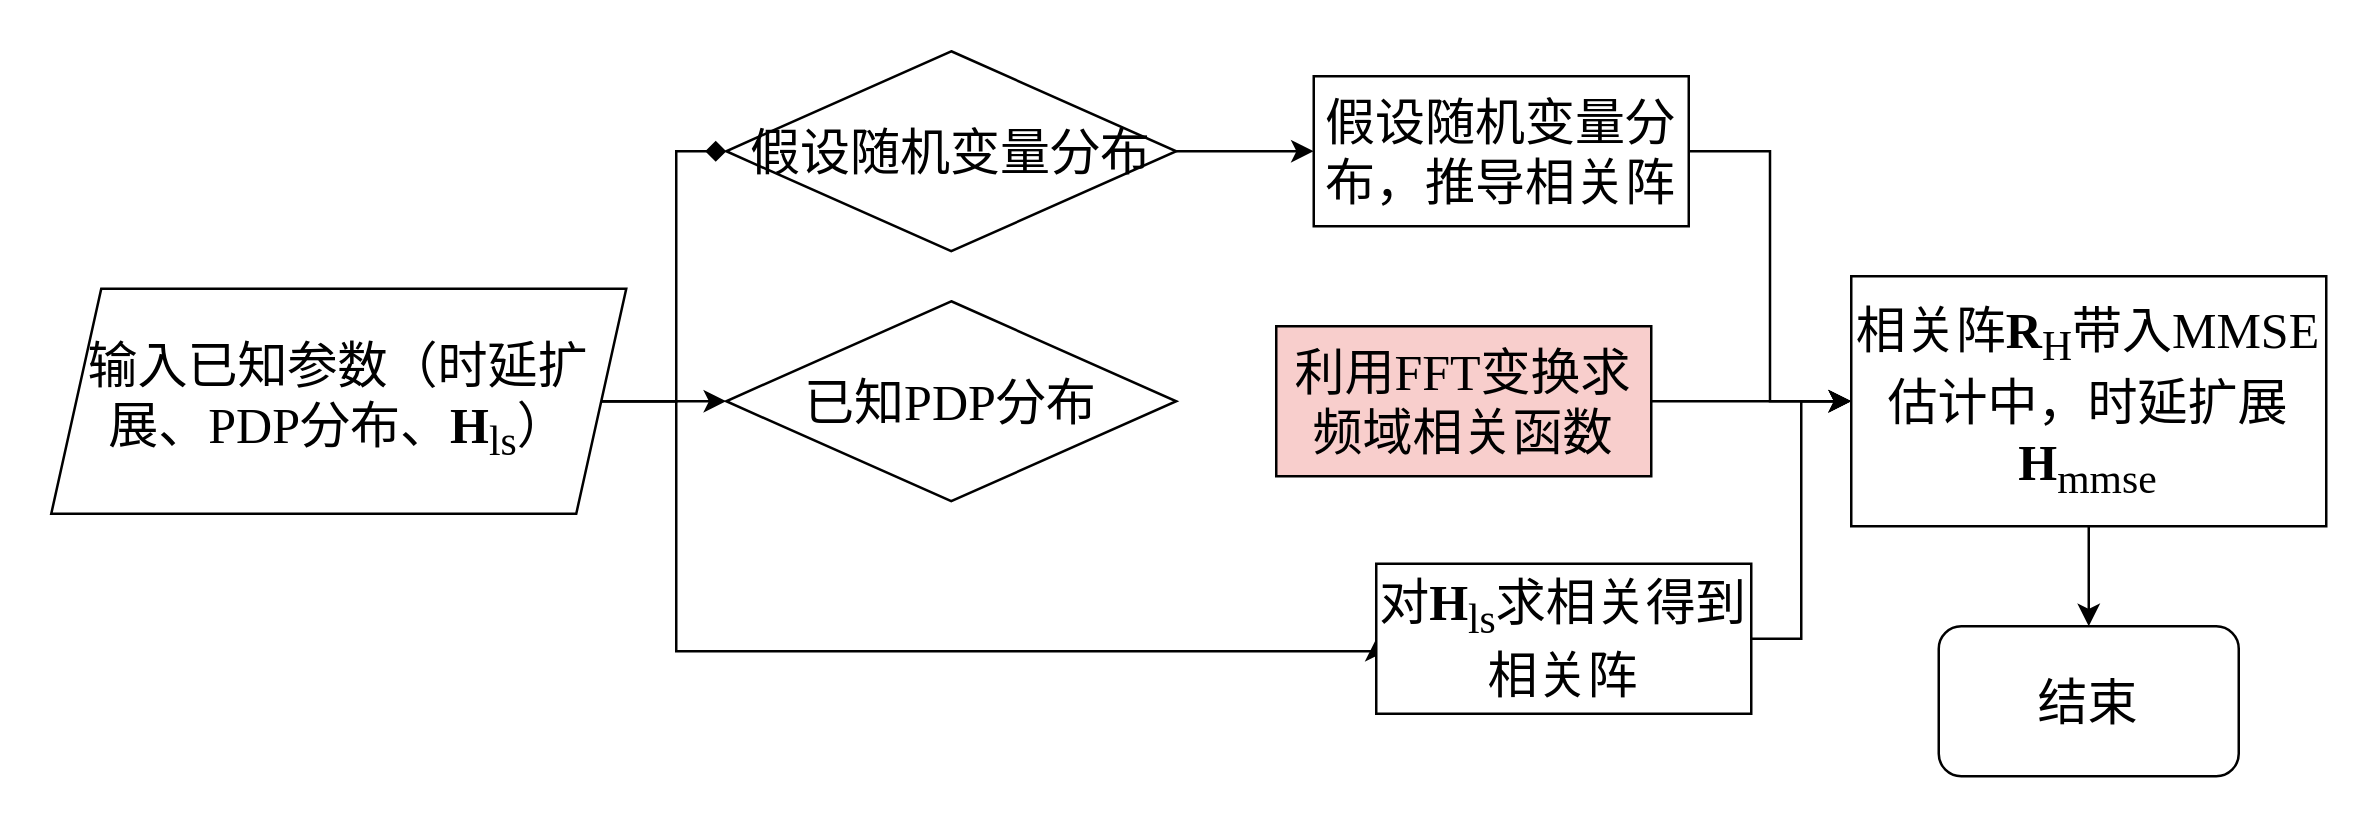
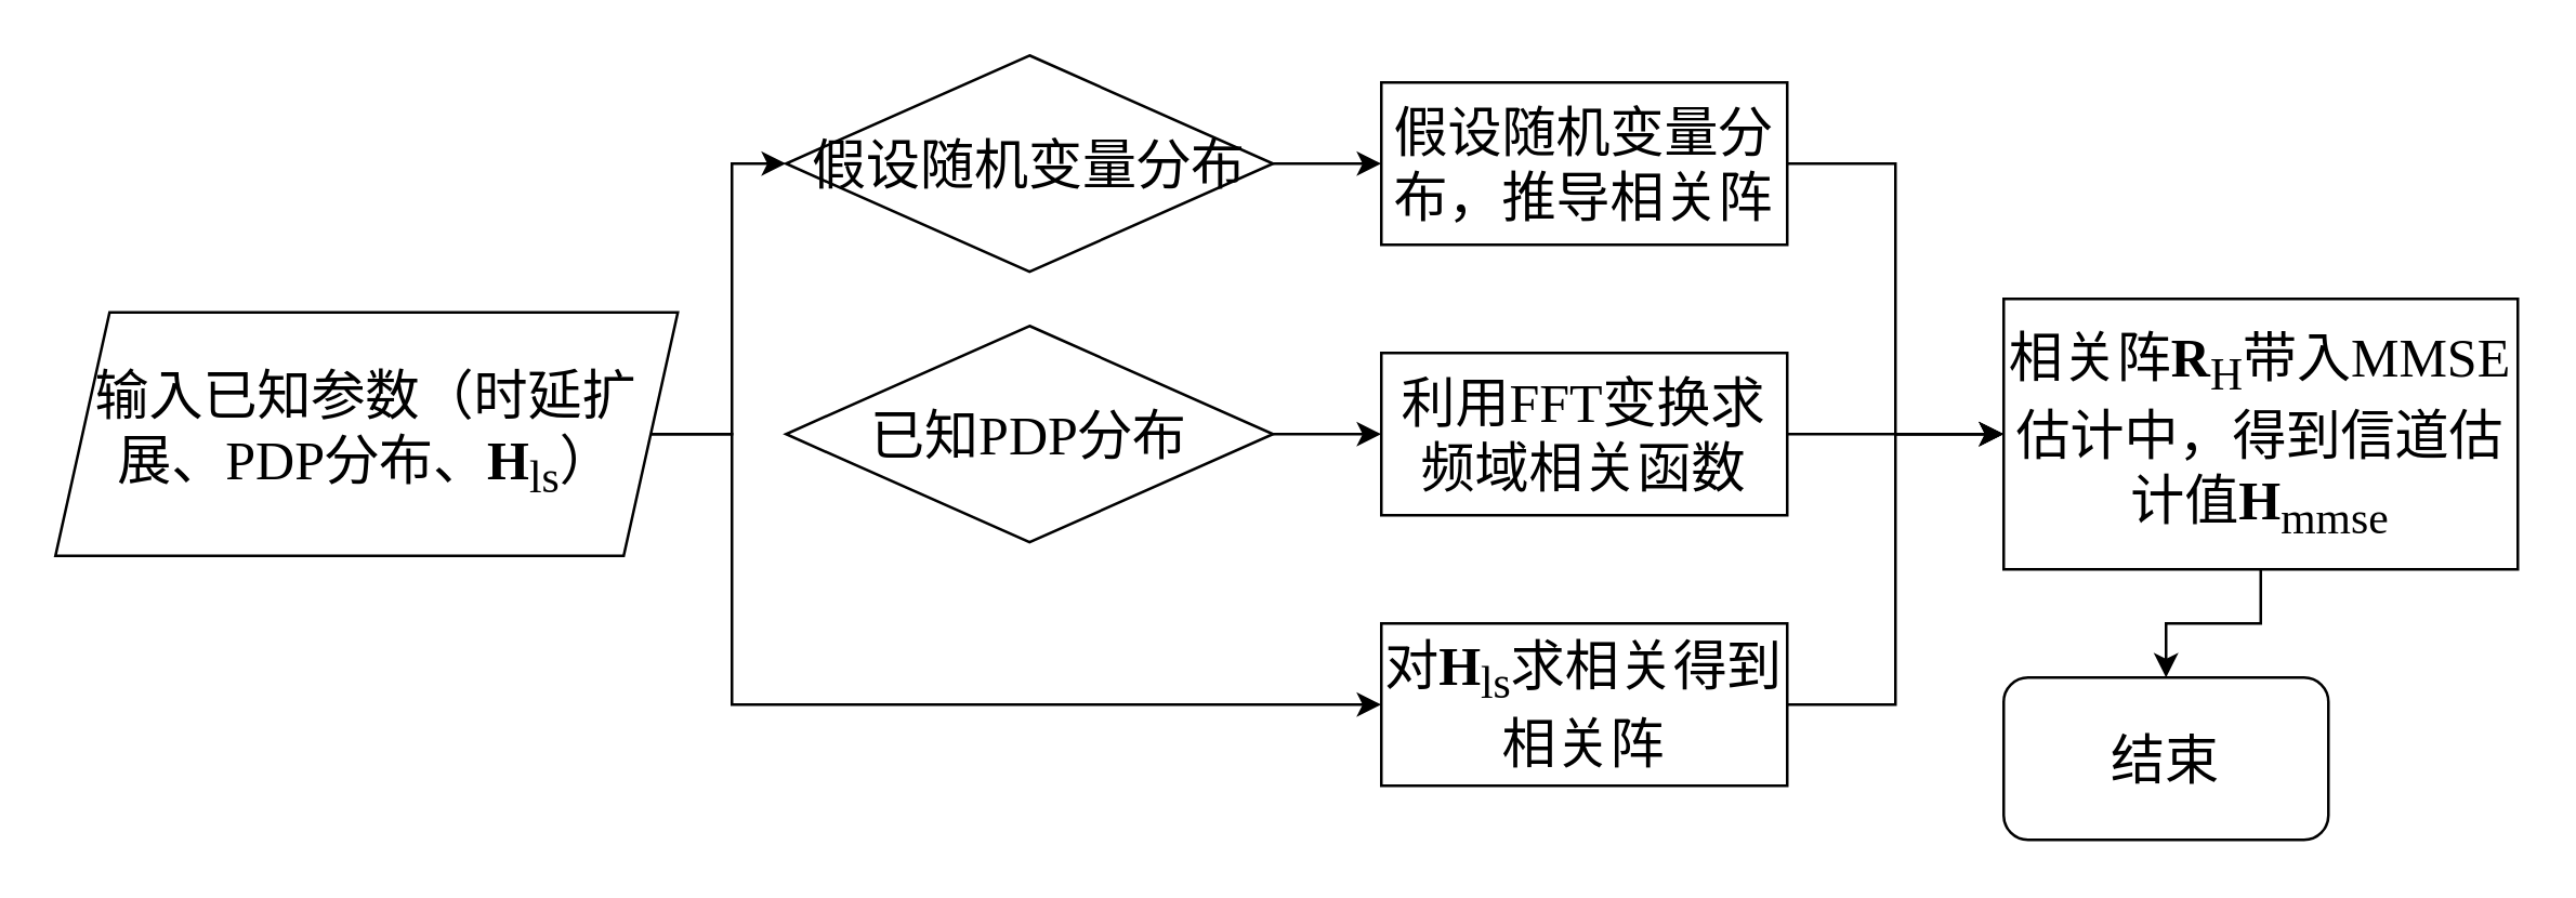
  <mxCell id="0" />
  <mxCell id="1" parent="0" />
- <mxCell id="2" style="edgeStyle=orthogonalEdgeStyle;rounded=0;orthogonalLoop=1;jettySize=auto;html=1;exitX=1;exitY=0.5;exitDx=0;exitDy=0;entryX=0;entryY=0.5;entryDx=0;entryDy=0;endArrow=diamond;" edge="1" parent="1" source="5" target="6"><mxGeometry relative="1" as="geometry" /></mxCell>
- <mxCell id="3" style="edgeStyle=orthogonalEdgeStyle;rounded=0;orthogonalLoop=1;jettySize=auto;html=1;exitX=1;exitY=0.5;exitDx=0;exitDy=0;entryX=0;entryY=0.5;entryDx=0;entryDy=0;" edge="1" parent="1" source="5" target="8"><mxGeometry relative="1" as="geometry" /></mxCell>
+ <mxCell id="2" style="edgeStyle=orthogonalEdgeStyle;rounded=0;orthogonalLoop=1;jettySize=auto;html=1;exitX=1;exitY=0.5;exitDx=0;exitDy=0;entryX=0;entryY=0.5;entryDx=0;entryDy=0;" edge="1" parent="1" source="5" target="6"><mxGeometry relative="1" as="geometry" /></mxCell>
  <mxCell id="4" style="edgeStyle=orthogonalEdgeStyle;rounded=0;orthogonalLoop=1;jettySize=auto;html=1;exitX=1;exitY=0.5;exitDx=0;exitDy=0;entryX=0;entryY=0.5;entryDx=0;entryDy=0;" edge="1" parent="1" source="5" target="15"><mxGeometry relative="1" as="geometry"><mxPoint x="270" y="270" as="targetPoint" /><Array as="points"><mxPoint x="270" y="160" /><mxPoint x="270" y="260" /></Array></mxGeometry></mxCell>
  <mxCell id="5" value="&lt;span style=&quot;font-family: &amp;quot;Times New Roman&amp;quot;; font-size: 20px;&quot;&gt;输入已知参数（时延扩展、PDP分布、&lt;b&gt;H&lt;/b&gt;&lt;sub&gt;ls&lt;/sub&gt;）&lt;/span&gt;" style="shape=parallelogram;perimeter=parallelogramPerimeter;whiteSpace=wrap;html=1;fixedSize=1;" vertex="1" parent="1"><mxGeometry x="20" y="115" width="230" height="90" as="geometry" /></mxCell>
  <mxCell id="6" value="&lt;span style=&quot;font-family: &amp;quot;Times New Roman&amp;quot;; font-size: 20px;&quot;&gt;假设随机变量分布&lt;/span&gt;" style="rhombus;whiteSpace=wrap;html=1;" vertex="1" parent="1"><mxGeometry x="290" y="20" width="180" height="80" as="geometry" /></mxCell>
+ <mxCell id="7" value="" style="edgeStyle=orthogonalEdgeStyle;rounded=0;orthogonalLoop=1;jettySize=auto;html=1;" edge="1" parent="1" source="8" target="13"><mxGeometry relative="1" as="geometry" /></mxCell>
  <mxCell id="8" value="&lt;span style=&quot;font-family: &amp;quot;Times New Roman&amp;quot;; font-size: 20px;&quot;&gt;已知PDP分布&lt;/span&gt;" style="rhombus;whiteSpace=wrap;html=1;" vertex="1" parent="1"><mxGeometry x="290" y="120" width="180" height="80" as="geometry" /></mxCell>
  <mxCell id="9" value="" style="endArrow=classic;html=1;rounded=0;exitX=1;exitY=0.5;exitDx=0;exitDy=0;entryX=0;entryY=0.5;entryDx=0;entryDy=0;" edge="1" parent="1" source="6" target="11"><mxGeometry width="50" height="50" relative="1" as="geometry"><mxPoint x="250" y="260" as="sourcePoint" /><mxPoint x="530" y="60" as="targetPoint" /></mxGeometry></mxCell>
  <mxCell id="10" style="edgeStyle=orthogonalEdgeStyle;rounded=0;orthogonalLoop=1;jettySize=auto;html=1;exitX=1;exitY=0.5;exitDx=0;exitDy=0;entryX=0;entryY=0.5;entryDx=0;entryDy=0;" edge="1" parent="1" source="11" target="18"><mxGeometry relative="1" as="geometry" /></mxCell>
- <mxCell id="11" value="&lt;font face=&quot;Times New Roman&quot;&gt;&lt;span style=&quot;font-size: 20px;&quot;&gt;假设随机变量分布，推导相关阵&lt;/span&gt;&lt;/font&gt;" style="rounded=0;whiteSpace=wrap;html=1;" vertex="1" parent="1"><mxGeometry x="525" y="30" width="150" height="60" as="geometry" /></mxCell>
+ <mxCell id="11" value="&lt;font face=&quot;Times New Roman&quot;&gt;&lt;span style=&quot;font-size: 20px;&quot;&gt;假设随机变量分布，推导相关阵&lt;/span&gt;&lt;/font&gt;" style="rounded=0;whiteSpace=wrap;html=1;" vertex="1" parent="1"><mxGeometry x="510" y="30" width="150" height="60" as="geometry" /></mxCell>
  <mxCell id="12" value="" style="edgeStyle=orthogonalEdgeStyle;rounded=0;orthogonalLoop=1;jettySize=auto;html=1;" edge="1" parent="1" source="13" target="18"><mxGeometry relative="1" as="geometry" /></mxCell>
- <mxCell id="13" value="&lt;font face=&quot;Times New Roman&quot;&gt;&lt;span style=&quot;font-size: 20px;&quot;&gt;利用FFT变换求频域相关函数&lt;/span&gt;&lt;/font&gt;" style="rounded=0;whiteSpace=wrap;html=1;fillColor=#f8cecc;" vertex="1" parent="1"><mxGeometry x="510" y="130" width="150" height="60" as="geometry" /></mxCell>
+ <mxCell id="13" value="&lt;font face=&quot;Times New Roman&quot;&gt;&lt;span style=&quot;font-size: 20px;&quot;&gt;利用FFT变换求频域相关函数&lt;/span&gt;&lt;/font&gt;" style="rounded=0;whiteSpace=wrap;html=1;" vertex="1" parent="1"><mxGeometry x="510" y="130" width="150" height="60" as="geometry" /></mxCell>
  <mxCell id="14" style="edgeStyle=orthogonalEdgeStyle;rounded=0;orthogonalLoop=1;jettySize=auto;html=1;exitX=1;exitY=0.5;exitDx=0;exitDy=0;entryX=0;entryY=0.5;entryDx=0;entryDy=0;" edge="1" parent="1" source="15" target="18"><mxGeometry relative="1" as="geometry" /></mxCell>
- <mxCell id="15" value="&lt;span style=&quot;font-family: &amp;quot;Times New Roman&amp;quot;; font-size: 20px;&quot;&gt;对&lt;/span&gt;&lt;font style=&quot;font-size: 20px;&quot;&gt;&lt;span style=&quot;font-family: &amp;quot;Times New Roman&amp;quot;;&quot;&gt;&lt;b style=&quot;&quot;&gt;H&lt;/b&gt;&lt;/span&gt;&lt;sub style=&quot;font-family: &amp;quot;Times New Roman&amp;quot;;&quot;&gt;ls&lt;/sub&gt;&lt;/font&gt;&lt;span style=&quot;font-family: &amp;quot;Times New Roman&amp;quot;; font-size: 20px;&quot;&gt;求相关得到相关阵&lt;/span&gt;" style="rounded=0;whiteSpace=wrap;html=1;" vertex="1" parent="1"><mxGeometry x="550" y="225" width="150" height="60" as="geometry" /></mxCell>
- <mxCell id="16" value="&lt;span style=&quot;font-family: &amp;quot;Times New Roman&amp;quot;; font-size: 20px;&quot;&gt;结束&lt;/span&gt;" style="rounded=1;whiteSpace=wrap;html=1;" vertex="1" parent="1"><mxGeometry x="775" y="250" width="120" height="60" as="geometry" /></mxCell>
+ <mxCell id="15" value="&lt;span style=&quot;font-family: &amp;quot;Times New Roman&amp;quot;; font-size: 20px;&quot;&gt;对&lt;/span&gt;&lt;font style=&quot;font-size: 20px;&quot;&gt;&lt;span style=&quot;font-family: &amp;quot;Times New Roman&amp;quot;;&quot;&gt;&lt;b style=&quot;&quot;&gt;H&lt;/b&gt;&lt;/span&gt;&lt;sub style=&quot;font-family: &amp;quot;Times New Roman&amp;quot;;&quot;&gt;ls&lt;/sub&gt;&lt;/font&gt;&lt;span style=&quot;font-family: &amp;quot;Times New Roman&amp;quot;; font-size: 20px;&quot;&gt;求相关得到相关阵&lt;/span&gt;" style="rounded=0;whiteSpace=wrap;html=1;" vertex="1" parent="1"><mxGeometry x="510" y="230" width="150" height="60" as="geometry" /></mxCell>
+ <mxCell id="16" value="&lt;span style=&quot;font-family: &amp;quot;Times New Roman&amp;quot;; font-size: 20px;&quot;&gt;结束&lt;/span&gt;" style="rounded=1;whiteSpace=wrap;html=1;" vertex="1" parent="1"><mxGeometry x="740" y="250" width="120" height="60" as="geometry" /></mxCell>
  <mxCell id="17" style="edgeStyle=orthogonalEdgeStyle;rounded=0;orthogonalLoop=1;jettySize=auto;html=1;exitX=0.5;exitY=1;exitDx=0;exitDy=0;entryX=0.5;entryY=0;entryDx=0;entryDy=0;" edge="1" parent="1" source="18" target="16"><mxGeometry relative="1" as="geometry" /></mxCell>
- <mxCell id="18" value="&lt;font style=&quot;font-size: 20px;&quot; face=&quot;Times New Roman&quot;&gt;相关阵&lt;b&gt;R&lt;/b&gt;&lt;sub&gt;H&lt;/sub&gt;带入MMSE估计中，时延扩展&lt;/font&gt;&lt;font face=&quot;Times New Roman&quot; style=&quot;font-size: 20px;&quot;&gt;&lt;b&gt;H&lt;/b&gt;&lt;sub style=&quot;&quot;&gt;mmse&lt;/sub&gt;&lt;/font&gt;" style="rounded=0;whiteSpace=wrap;html=1;" vertex="1" parent="1"><mxGeometry x="740" y="110" width="190" height="100" as="geometry" /></mxCell>
+ <mxCell id="18" value="&lt;font style=&quot;font-size: 20px;&quot; face=&quot;Times New Roman&quot;&gt;相关阵&lt;b&gt;R&lt;/b&gt;&lt;sub&gt;H&lt;/sub&gt;带入MMSE估计中，得到信道估计值&lt;/font&gt;&lt;font face=&quot;Times New Roman&quot; style=&quot;font-size: 20px;&quot;&gt;&lt;b&gt;H&lt;/b&gt;&lt;sub style=&quot;&quot;&gt;mmse&lt;/sub&gt;&lt;/font&gt;" style="rounded=0;whiteSpace=wrap;html=1;" vertex="1" parent="1"><mxGeometry x="740" y="110" width="190" height="100" as="geometry" /></mxCell>
